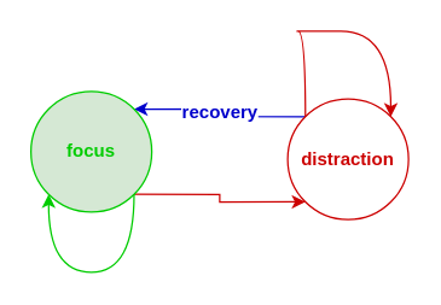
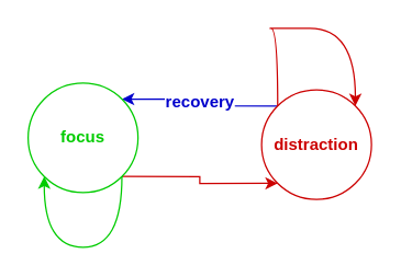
  <mxCell id="0" />
  <mxCell id="1" parent="0" />
  <mxCell id="2" value="recovery" style="edgeStyle=orthogonalEdgeStyle;rounded=0;orthogonalLoop=1;jettySize=auto;html=1;exitX=0;exitY=0;exitDx=0;exitDy=0;entryX=1;entryY=0;entryDx=0;entryDy=0;strokeColor=#0000CC;fontColor=#0000CC;fontStyle=1;fontSize=12;" edge="1" parent="1" source="3" target="5"><mxGeometry relative="1" as="geometry" /></mxCell>
  <mxCell id="3" value="distraction" style="ellipse;whiteSpace=wrap;html=1;aspect=fixed;fontColor=#CC0000;strokeColor=#CC0000;fontStyle=1" vertex="1" parent="1"><mxGeometry x="190" y="65" width="80" height="80" as="geometry" /></mxCell>
  <mxCell id="4" style="edgeStyle=orthogonalEdgeStyle;rounded=0;orthogonalLoop=1;jettySize=auto;html=1;entryX=0;entryY=1;entryDx=0;entryDy=0;strokeColor=#CC0000;exitX=1;exitY=1;exitDx=0;exitDy=0;" edge="1" parent="1" source="5" target="3"><mxGeometry relative="1" as="geometry"><mxPoint x="130" y="160" as="sourcePoint" /></mxGeometry></mxCell>
- <mxCell id="5" value="focus" style="ellipse;whiteSpace=wrap;html=1;aspect=fixed;strokeColor=#00CC00;fontColor=#00CC00;fontStyle=1;fillColor=#d5e8d4;" vertex="1" parent="1"><mxGeometry x="20" y="60" width="80" height="80" as="geometry" /></mxCell>
+ <mxCell id="5" value="focus" style="ellipse;whiteSpace=wrap;html=1;aspect=fixed;strokeColor=#00CC00;fontColor=#00CC00;fontStyle=1" vertex="1" parent="1"><mxGeometry x="20" y="60" width="80" height="80" as="geometry" /></mxCell>
  <mxCell id="6" style="edgeStyle=orthogonalEdgeStyle;orthogonalLoop=1;jettySize=auto;html=1;exitX=1;exitY=1;exitDx=0;exitDy=0;strokeColor=#00CC00;fontColor=#00CC00;entryX=0;entryY=1;entryDx=0;entryDy=0;curved=1;" edge="1" parent="1" source="5" target="5"><mxGeometry relative="1" as="geometry"><mxPoint x="100" y="150" as="targetPoint" /><Array as="points"><mxPoint x="88" y="180" /><mxPoint x="32" y="180" /></Array></mxGeometry></mxCell>
  <mxCell id="7" style="edgeStyle=orthogonalEdgeStyle;comic=0;orthogonalLoop=1;jettySize=auto;html=1;exitX=0;exitY=0;exitDx=0;exitDy=0;entryX=1;entryY=0;entryDx=0;entryDy=0;strokeColor=#CC0000;fontSize=12;fontColor=#CC0000;curved=1;" edge="1" parent="1" source="3" target="3"><mxGeometry relative="1" as="geometry"><Array as="points"><mxPoint x="192" y="20" /><mxPoint x="248" y="20" /></Array></mxGeometry></mxCell>
